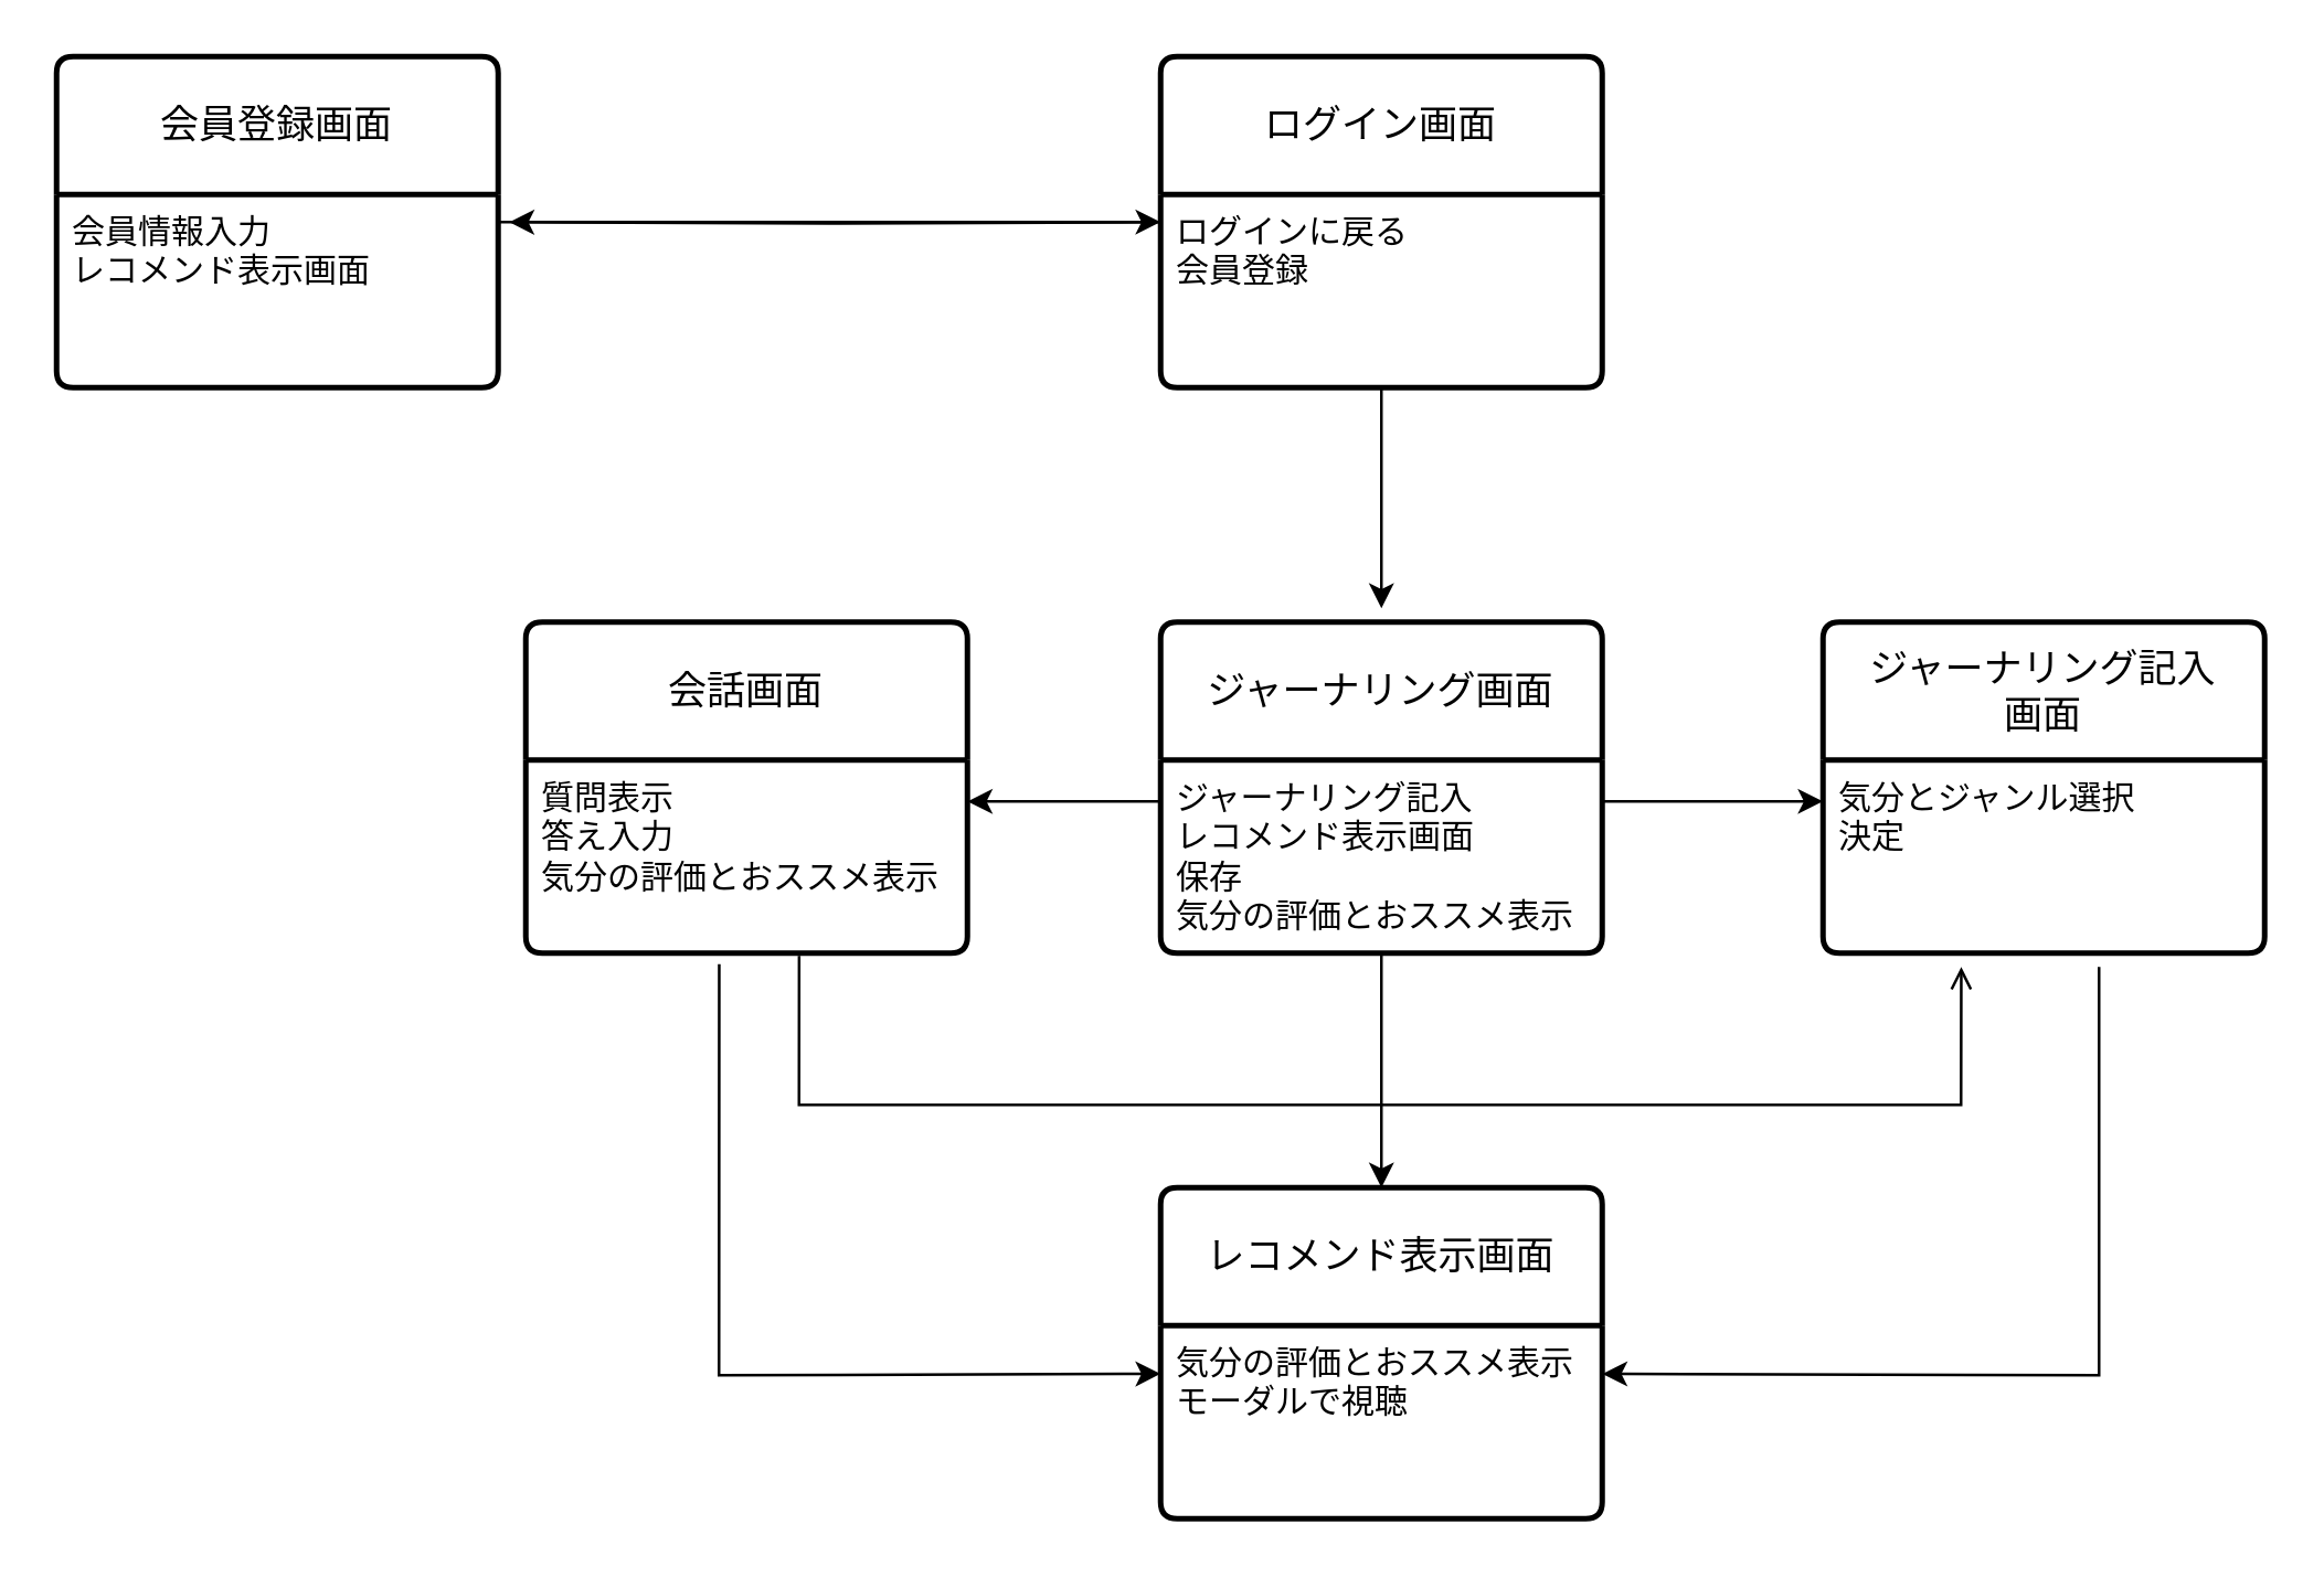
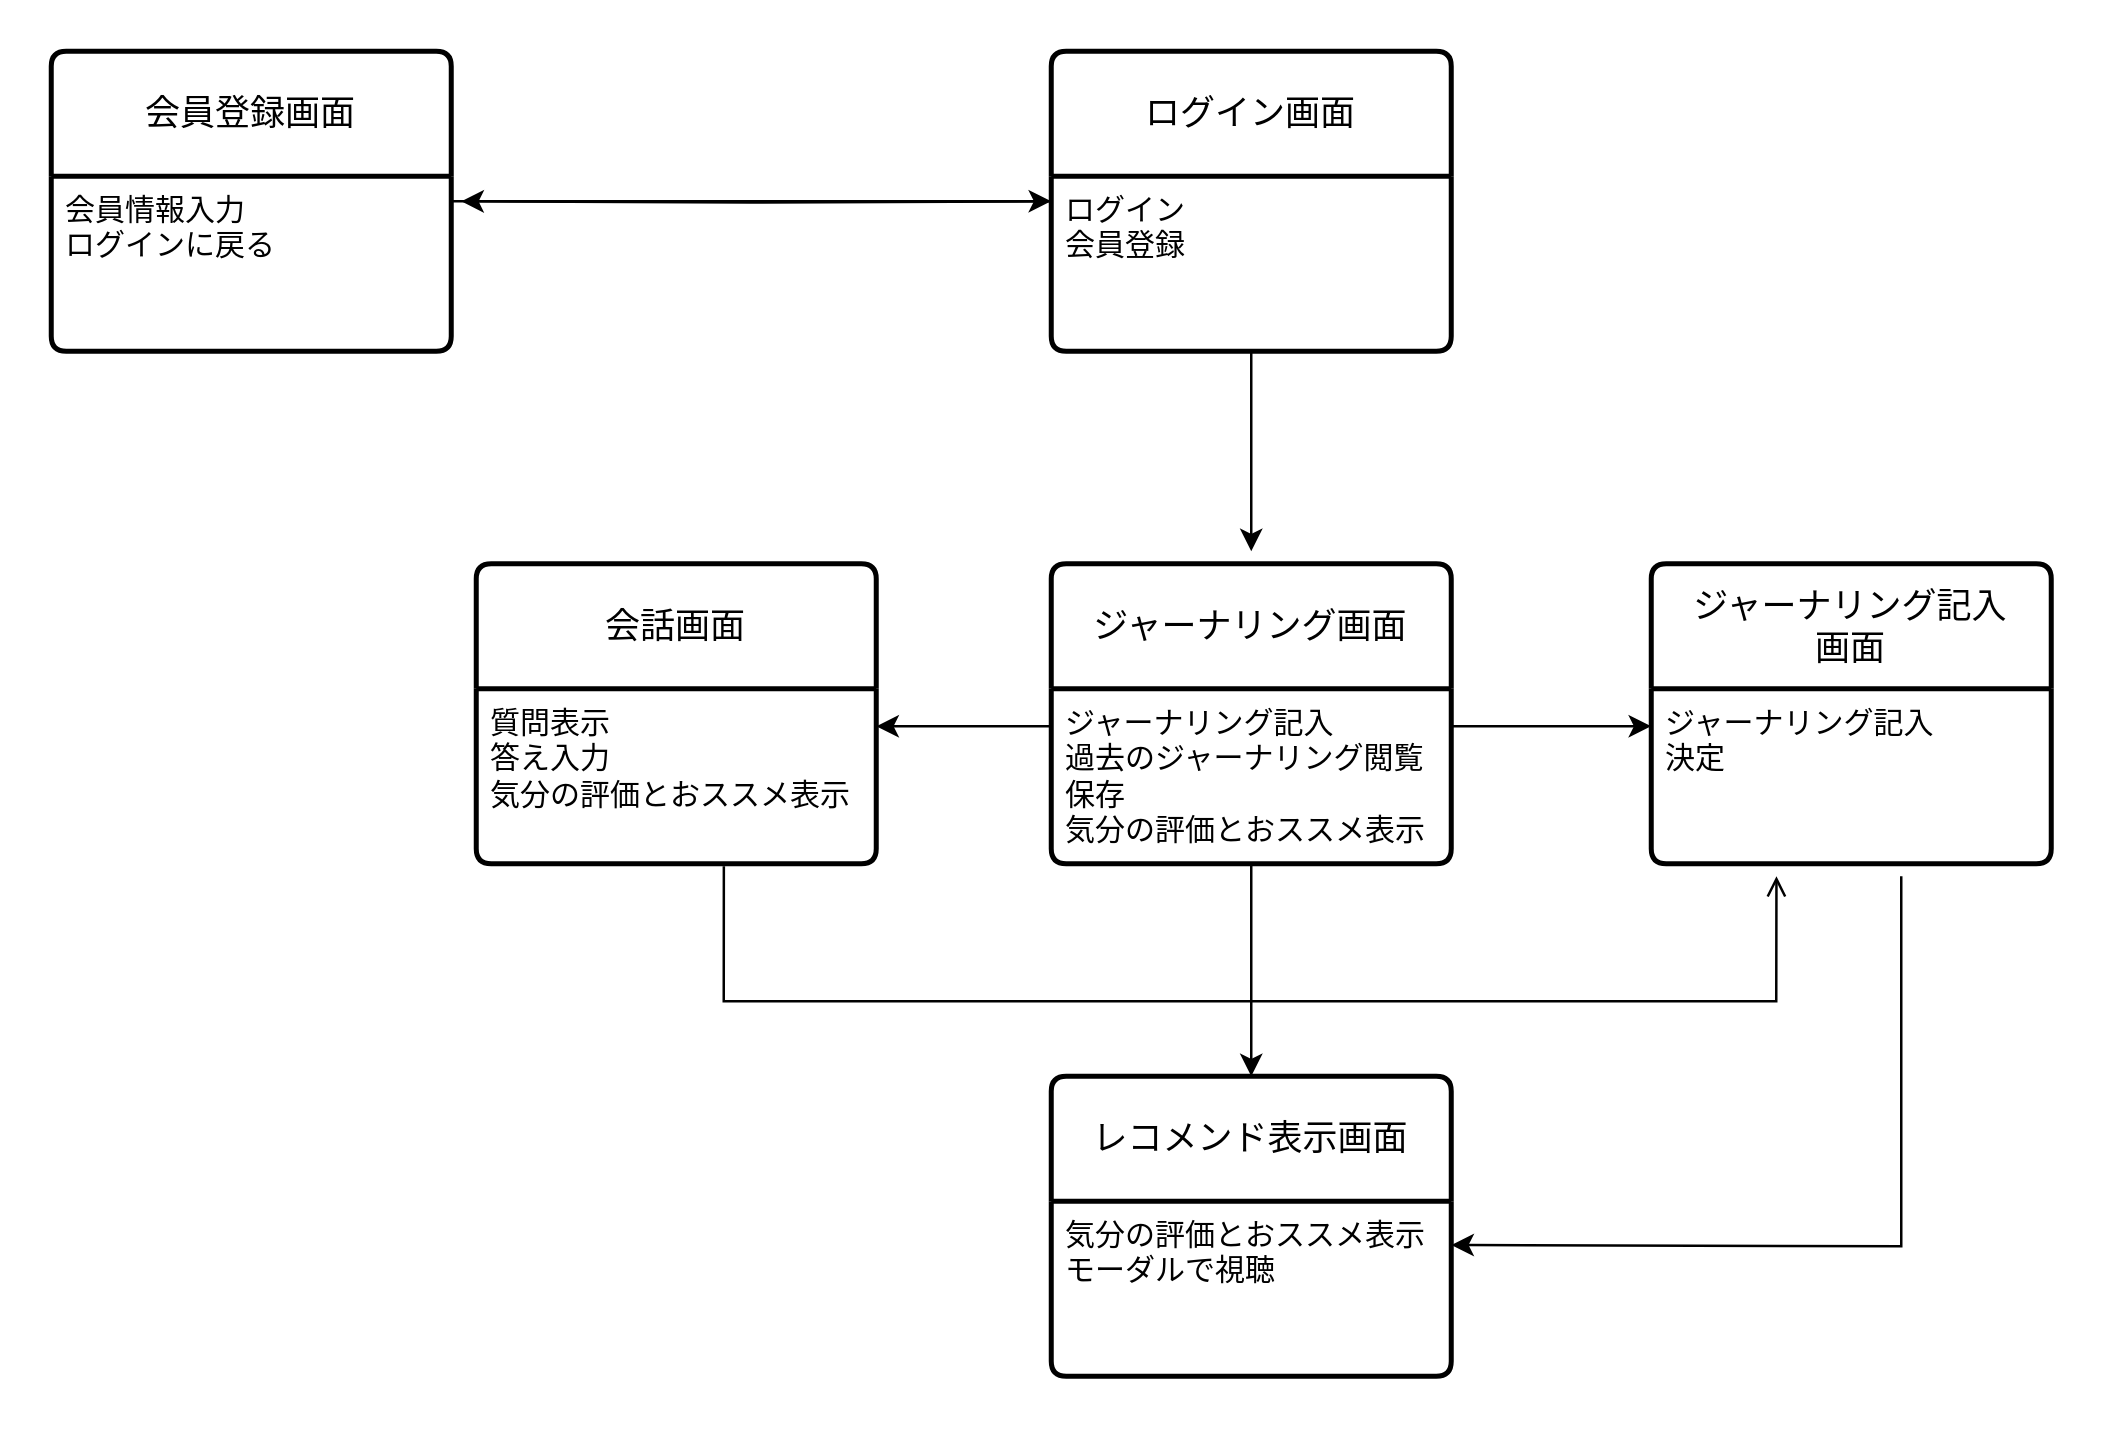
  <mxCell id="0" />
  <mxCell id="1" parent="0" />
  <mxCell id="2" value="" style="edgeStyle=orthogonalEdgeStyle;rounded=0;orthogonalLoop=1;jettySize=auto;html=1;entryX=1.025;entryY=0.143;entryDx=0;entryDy=0;entryPerimeter=0;" edge="1" parent="1" target="8"><mxGeometry relative="1" as="geometry"><mxPoint x="420" y="80.01" as="sourcePoint" /><mxPoint x="300" y="80" as="targetPoint" /></mxGeometry></mxCell>
  <mxCell id="3" value="ジャーナリング記入&lt;div&gt;画面&lt;/div&gt;" style="swimlane;childLayout=stackLayout;horizontal=1;startSize=50;horizontalStack=0;rounded=1;fontSize=14;fontStyle=0;strokeWidth=2;resizeParent=0;resizeLast=1;shadow=0;dashed=0;align=center;arcSize=4;whiteSpace=wrap;html=1;" vertex="1" parent="1"><mxGeometry x="660" y="225" width="160" height="120" as="geometry" /></mxCell>
- <mxCell id="4" value="気分とジャンル選択&lt;div&gt;決定&lt;/div&gt;" style="align=left;strokeColor=none;fillColor=none;spacingLeft=4;fontSize=12;verticalAlign=top;resizable=0;rotatable=0;part=1;html=1;" vertex="1" parent="3"><mxGeometry y="50" width="160" height="70" as="geometry" /></mxCell>
+ <mxCell id="4" value="ジャーナリング記入&lt;div&gt;決定&lt;/div&gt;" style="align=left;strokeColor=none;fillColor=none;spacingLeft=4;fontSize=12;verticalAlign=top;resizable=0;rotatable=0;part=1;html=1;" vertex="1" parent="3"><mxGeometry y="50" width="160" height="70" as="geometry" /></mxCell>
  <mxCell id="5" value="会話画面" style="swimlane;childLayout=stackLayout;horizontal=1;startSize=50;horizontalStack=0;rounded=1;fontSize=14;fontStyle=0;strokeWidth=2;resizeParent=0;resizeLast=1;shadow=0;dashed=0;align=center;arcSize=4;whiteSpace=wrap;html=1;" vertex="1" parent="1"><mxGeometry x="190" y="225" width="160" height="120" as="geometry" /></mxCell>
  <mxCell id="6" value="質問表示&lt;div&gt;答え入力&lt;/div&gt;&lt;div&gt;気分の評価とおススメ表示&lt;/div&gt;" style="align=left;strokeColor=none;fillColor=none;spacingLeft=4;fontSize=12;verticalAlign=top;resizable=0;rotatable=0;part=1;html=1;" vertex="1" parent="5"><mxGeometry y="50" width="160" height="70" as="geometry" /></mxCell>
  <mxCell id="7" value="会員登録画面" style="swimlane;childLayout=stackLayout;horizontal=1;startSize=50;horizontalStack=0;rounded=1;fontSize=14;fontStyle=0;strokeWidth=2;resizeParent=0;resizeLast=1;shadow=0;dashed=0;align=center;arcSize=4;whiteSpace=wrap;html=1;" vertex="1" parent="1"><mxGeometry x="20" y="20" width="160" height="120" as="geometry" /></mxCell>
- <mxCell id="8" value="会員情報入力&lt;div&gt;レコメンド表示画面&lt;/div&gt;" style="align=left;strokeColor=none;fillColor=none;spacingLeft=4;fontSize=12;verticalAlign=top;resizable=0;rotatable=0;part=1;html=1;" vertex="1" parent="7"><mxGeometry y="50" width="160" height="70" as="geometry" /></mxCell>
+ <mxCell id="8" value="会員情報入力&lt;div&gt;ログインに戻る&lt;/div&gt;" style="align=left;strokeColor=none;fillColor=none;spacingLeft=4;fontSize=12;verticalAlign=top;resizable=0;rotatable=0;part=1;html=1;" vertex="1" parent="7"><mxGeometry y="50" width="160" height="70" as="geometry" /></mxCell>
  <mxCell id="9" value="ジャーナリング画面" style="swimlane;childLayout=stackLayout;horizontal=1;startSize=50;horizontalStack=0;rounded=1;fontSize=14;fontStyle=0;strokeWidth=2;resizeParent=0;resizeLast=1;shadow=0;dashed=0;align=center;arcSize=4;whiteSpace=wrap;html=1;" vertex="1" parent="1"><mxGeometry x="420" y="225" width="160" height="120" as="geometry" /></mxCell>
- <mxCell id="10" value="ジャーナリング記入&lt;div&gt;レコメンド表示画面&lt;/div&gt;&lt;div&gt;保存&lt;/div&gt;&lt;div&gt;気分の評価とおススメ表示&lt;/div&gt;" style="align=left;strokeColor=none;fillColor=none;spacingLeft=4;fontSize=12;verticalAlign=top;resizable=0;rotatable=0;part=1;html=1;" vertex="1" parent="9"><mxGeometry y="50" width="160" height="70" as="geometry" /></mxCell>
+ <mxCell id="10" value="ジャーナリング記入&lt;div&gt;過去のジャーナリング閲覧&lt;/div&gt;&lt;div&gt;保存&lt;/div&gt;&lt;div&gt;気分の評価とおススメ表示&lt;/div&gt;" style="align=left;strokeColor=none;fillColor=none;spacingLeft=4;fontSize=12;verticalAlign=top;resizable=0;rotatable=0;part=1;html=1;" vertex="1" parent="9"><mxGeometry y="50" width="160" height="70" as="geometry" /></mxCell>
  <mxCell id="11" value="レコメンド表示画面" style="swimlane;childLayout=stackLayout;horizontal=1;startSize=50;horizontalStack=0;rounded=1;fontSize=14;fontStyle=0;strokeWidth=2;resizeParent=0;resizeLast=1;shadow=0;dashed=0;align=center;arcSize=4;whiteSpace=wrap;html=1;" vertex="1" parent="1"><mxGeometry x="420" y="430" width="160" height="120" as="geometry" /></mxCell>
  <mxCell id="12" value="気分の評価とおススメ表示&lt;div&gt;モーダルで視聴&lt;/div&gt;" style="align=left;strokeColor=none;fillColor=none;spacingLeft=4;fontSize=12;verticalAlign=top;resizable=0;rotatable=0;part=1;html=1;" vertex="1" parent="11"><mxGeometry y="50" width="160" height="70" as="geometry" /></mxCell>
  <mxCell id="13" value="" style="endArrow=classic;html=1;rounded=0;exitX=0.5;exitY=1;exitDx=0;exitDy=0;" edge="1" parent="1"><mxGeometry width="50" height="50" relative="1" as="geometry"><mxPoint x="500" y="140" as="sourcePoint" /><mxPoint x="500" y="220" as="targetPoint" /></mxGeometry></mxCell>
  <mxCell id="14" value="" style="endArrow=classic;html=1;rounded=0;exitX=1.013;exitY=0.114;exitDx=0;exitDy=0;exitPerimeter=0;entryX=0;entryY=0.214;entryDx=0;entryDy=0;entryPerimeter=0;" edge="1" parent="1" target="4"><mxGeometry width="50" height="50" relative="1" as="geometry"><mxPoint x="580" y="290" as="sourcePoint" /><mxPoint x="650" y="290" as="targetPoint" /></mxGeometry></mxCell>
  <mxCell id="15" value="" style="endArrow=classic;html=1;rounded=0;entryX=0;entryY=0.5;entryDx=0;entryDy=0;" edge="1" parent="1"><mxGeometry width="50" height="50" relative="1" as="geometry"><mxPoint x="180" y="80" as="sourcePoint" /><mxPoint x="420" y="80" as="targetPoint" /></mxGeometry></mxCell>
  <mxCell id="16" value="" style="endArrow=classic;html=1;rounded=0;" edge="1" parent="1"><mxGeometry width="50" height="50" relative="1" as="geometry"><mxPoint x="420" y="290" as="sourcePoint" /><mxPoint x="350" y="290" as="targetPoint" /></mxGeometry></mxCell>
- <mxCell id="17" value="" style="endArrow=classic;html=1;rounded=0;exitX=0.438;exitY=1.057;exitDx=0;exitDy=0;exitPerimeter=0;entryX=0;entryY=0.25;entryDx=0;entryDy=0;" edge="1" parent="1" source="6" target="12"><mxGeometry width="50" height="50" relative="1" as="geometry"><mxPoint x="310" y="430" as="sourcePoint" /><mxPoint x="360" y="380" as="targetPoint" /><Array as="points"><mxPoint x="260" y="498" /></Array></mxGeometry></mxCell>
  <mxCell id="18" value="" style="endArrow=open;html=1;rounded=0;exitX=0.619;exitY=1.014;exitDx=0;exitDy=0;exitPerimeter=0;entryX=0.313;entryY=1.071;entryDx=0;entryDy=0;entryPerimeter=0;" edge="1" parent="1" source="6" target="4"><mxGeometry width="50" height="50" relative="1" as="geometry"><mxPoint x="490" y="350" as="sourcePoint" /><mxPoint x="710" y="400" as="targetPoint" /><Array as="points"><mxPoint x="289" y="400" /><mxPoint x="710" y="400" /></Array></mxGeometry></mxCell>
  <mxCell id="19" value="" style="endArrow=classic;html=1;rounded=0;entryX=0.5;entryY=0;entryDx=0;entryDy=0;exitX=0.5;exitY=1;exitDx=0;exitDy=0;" edge="1" parent="1" source="10" target="11"><mxGeometry width="50" height="50" relative="1" as="geometry"><mxPoint x="500" y="350" as="sourcePoint" /><mxPoint x="540" y="300" as="targetPoint" /></mxGeometry></mxCell>
  <mxCell id="20" value="" style="endArrow=classic;html=1;rounded=0;entryX=1;entryY=0.25;entryDx=0;entryDy=0;" edge="1" parent="1" target="12"><mxGeometry width="50" height="50" relative="1" as="geometry"><mxPoint x="760" y="350" as="sourcePoint" /><mxPoint x="810" y="300" as="targetPoint" /><Array as="points"><mxPoint x="760" y="498" /></Array></mxGeometry></mxCell>
  <mxCell id="21" value="ログイン画面" style="swimlane;childLayout=stackLayout;horizontal=1;startSize=50;horizontalStack=0;rounded=1;fontSize=14;fontStyle=0;strokeWidth=2;resizeParent=0;resizeLast=1;shadow=0;dashed=0;align=center;arcSize=4;whiteSpace=wrap;html=1;" vertex="1" parent="1"><mxGeometry x="420" y="20" width="160" height="120" as="geometry" /></mxCell>
- <mxCell id="22" value="ログインに戻る&lt;div&gt;会員登録&lt;/div&gt;" style="align=left;strokeColor=none;fillColor=none;spacingLeft=4;fontSize=12;verticalAlign=top;resizable=0;rotatable=0;part=1;html=1;" vertex="1" parent="21"><mxGeometry y="50" width="160" height="70" as="geometry" /></mxCell>
+ <mxCell id="22" value="ログイン&lt;div&gt;会員登録&lt;/div&gt;" style="align=left;strokeColor=none;fillColor=none;spacingLeft=4;fontSize=12;verticalAlign=top;resizable=0;rotatable=0;part=1;html=1;" vertex="1" parent="21"><mxGeometry y="50" width="160" height="70" as="geometry" /></mxCell>
